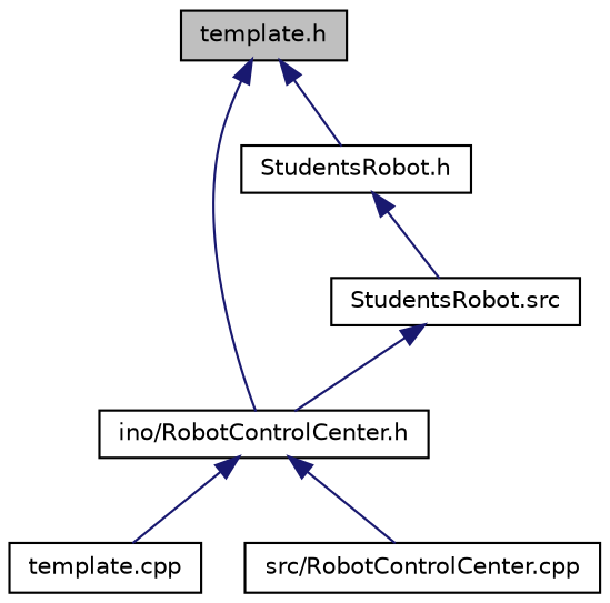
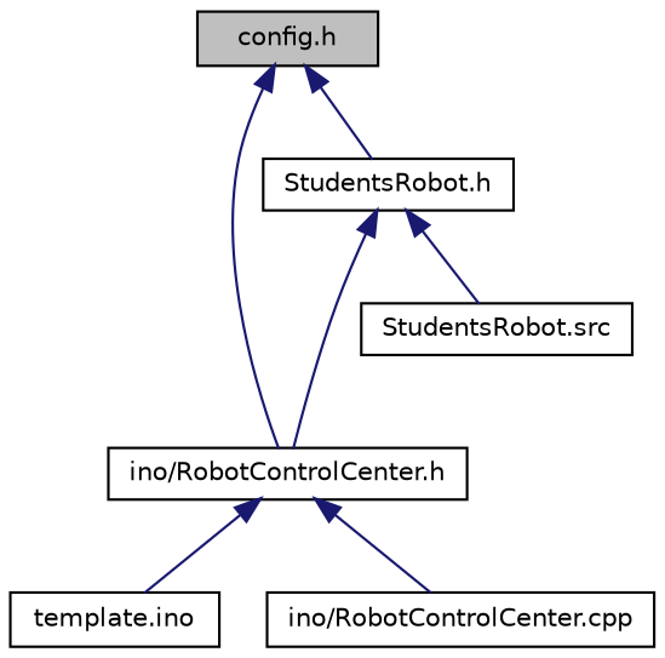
  digraph {
    fontname="DejaVu Sans"
    node [color=black fillcolor=white fontname="DejaVu Sans" fontsize=10 shape=record style=filled]
    edge [color=midnightblue dir=back fontname="DejaVu Sans" fontsize=10 labelfontname=Helvetica labelfontsize=10 style=solid]
-   n1 [fillcolor=grey75 fontcolor=black height=0.2 label="template.h" width=0.4]
+   n1 [fillcolor=grey75 fontcolor=black height=0.2 label="config.h" width=0.4]
    n2 [height=0.2 label="ino/RobotControlCenter.h" width=0.4]
    n3 [height=0.2 label="StudentsRobot.h" width=0.4]
-   n4 [height=0.2 label="template.cpp" width=0.4]
-   n5 [height=0.2 label="src/RobotControlCenter.cpp" width=0.4]
+   n4 [height=0.2 label="template.ino" width=0.4]
+   n5 [height=0.2 label="ino/RobotControlCenter.cpp" width=0.4]
    n6 [height=0.2 label="StudentsRobot.src" width=0.4]
    n1 -> n2
    n1 -> n3
    n2 -> n4
    n2 -> n5
-   n6 -> n2
+   n3 -> n2
    n3 -> n6
  }
